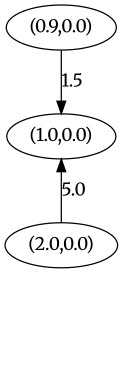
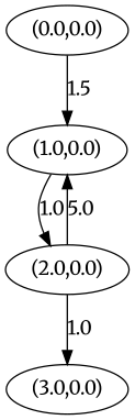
  digraph {
    fontname=Merriweather
    node [fontname=Merriweather]
    edge [fontname=Merriweather]
-   n1 [label="(0.9,0.0)"]
+   n1 [label="(0.0,0.0)"]
    n2 [label="(1.0,0.0)"]
    n3 [label="(2.0,0.0)"]
+   n4 [label="(3.0,0.0)"]
    n1 -> n2 [label=1.5]
+   n2 -> n3 [label=1.0]
    n3 -> n2 [label=5.0]
+   n3 -> n4 [label=1.0]
  }
